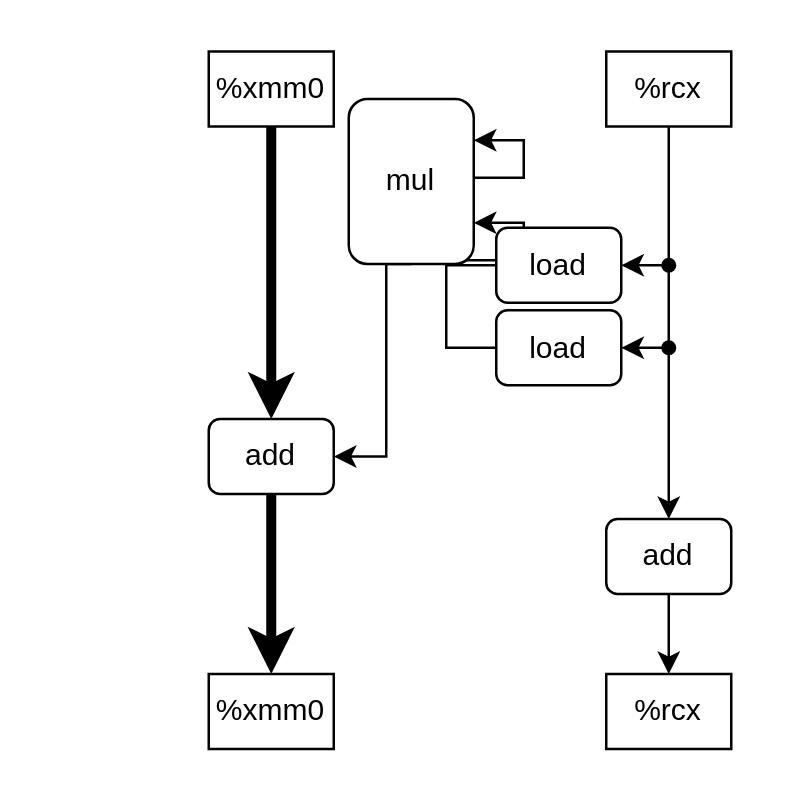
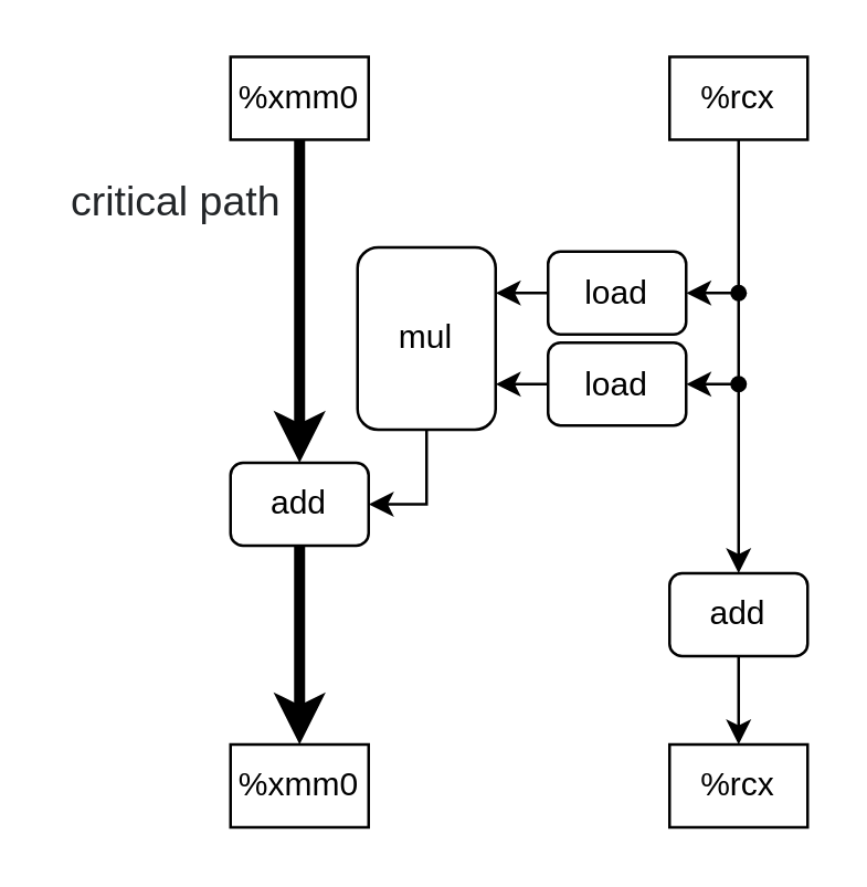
  <mxCell id="0" />
  <mxCell id="1" parent="0" />
  <mxCell id="2" style="edgeStyle=orthogonalEdgeStyle;rounded=0;orthogonalLoop=1;jettySize=auto;html=1;exitX=0.5;exitY=1;exitDx=0;exitDy=0;entryX=0.5;entryY=0;entryDx=0;entryDy=0;strokeWidth=4;" parent="1" source="3" target="14" edge="1"><mxGeometry relative="1" as="geometry" /></mxCell>
  <mxCell id="3" value="%xmm0" style="rounded=0;whiteSpace=wrap;html=1;" parent="1" vertex="1"><mxGeometry x="83" y="20" width="50" height="30" as="geometry" /></mxCell>
  <mxCell id="4" value="%rcx" style="rounded=0;whiteSpace=wrap;html=1;" parent="1" vertex="1"><mxGeometry x="242" y="20" width="50" height="30" as="geometry" /></mxCell>
  <mxCell id="5" style="edgeStyle=orthogonalEdgeStyle;rounded=0;orthogonalLoop=1;jettySize=auto;html=1;exitX=0;exitY=0.5;exitDx=0;exitDy=0;entryX=1;entryY=0.75;entryDx=0;entryDy=0;" edge="1" parent="1" source="6" target="10"><mxGeometry relative="1" as="geometry" /></mxCell>
  <mxCell id="6" value="load" style="rounded=1;whiteSpace=wrap;html=1;" parent="1" vertex="1"><mxGeometry x="198" y="123.5" width="50" height="30" as="geometry" /></mxCell>
  <mxCell id="7" style="edgeStyle=orthogonalEdgeStyle;rounded=0;orthogonalLoop=1;jettySize=auto;html=1;exitX=0;exitY=0.5;exitDx=0;exitDy=0;entryX=1;entryY=0.25;entryDx=0;entryDy=0;" edge="1" parent="1" source="8" target="10"><mxGeometry relative="1" as="geometry" /></mxCell>
  <mxCell id="8" value="load" style="rounded=1;whiteSpace=wrap;html=1;" parent="1" vertex="1"><mxGeometry x="198" y="90.5" width="50" height="30" as="geometry" /></mxCell>
  <mxCell id="9" style="edgeStyle=orthogonalEdgeStyle;rounded=0;orthogonalLoop=1;jettySize=auto;html=1;exitX=0.5;exitY=1;exitDx=0;exitDy=0;entryX=1;entryY=0.5;entryDx=0;entryDy=0;" edge="1" parent="1" source="10" target="14"><mxGeometry relative="1" as="geometry"><Array as="points"><mxPoint x="154" y="182" /></Array></mxGeometry></mxCell>
- <mxCell id="10" value="mul" style="rounded=1;whiteSpace=wrap;html=1;" parent="1" vertex="1"><mxGeometry x="139" y="39" width="50" height="66" as="geometry" /></mxCell>
+ <mxCell id="10" value="mul" style="rounded=1;whiteSpace=wrap;html=1;" parent="1" vertex="1"><mxGeometry x="129" y="89" width="50" height="66" as="geometry" /></mxCell>
  <mxCell id="11" style="edgeStyle=orthogonalEdgeStyle;rounded=0;orthogonalLoop=1;jettySize=auto;html=1;exitX=0.5;exitY=1;exitDx=0;exitDy=0;entryX=0.5;entryY=0;entryDx=0;entryDy=0;" edge="1" parent="1" source="12" target="16"><mxGeometry relative="1" as="geometry" /></mxCell>
  <mxCell id="12" value="add" style="rounded=1;whiteSpace=wrap;html=1;" parent="1" vertex="1"><mxGeometry x="242" y="207" width="50" height="30" as="geometry" /></mxCell>
  <mxCell id="13" style="edgeStyle=orthogonalEdgeStyle;rounded=0;orthogonalLoop=1;jettySize=auto;html=1;exitX=0.5;exitY=1;exitDx=0;exitDy=0;entryX=0.5;entryY=0;entryDx=0;entryDy=0;strokeWidth=4;" parent="1" source="14" target="15" edge="1"><mxGeometry relative="1" as="geometry" /></mxCell>
  <mxCell id="14" value="add" style="rounded=1;whiteSpace=wrap;html=1;" parent="1" vertex="1"><mxGeometry x="83" y="167" width="50" height="30" as="geometry" /></mxCell>
  <mxCell id="15" value="%xmm0" style="rounded=0;whiteSpace=wrap;html=1;" parent="1" vertex="1"><mxGeometry x="83" y="269" width="50" height="30" as="geometry" /></mxCell>
  <mxCell id="16" value="%rcx" style="rounded=0;whiteSpace=wrap;html=1;" parent="1" vertex="1"><mxGeometry x="242" y="269" width="50" height="30" as="geometry" /></mxCell>
  <mxCell id="17" value="" style="shape=waypoint;sketch=0;fillStyle=solid;size=6;pointerEvents=1;points=[];fillColor=none;resizable=0;rotatable=0;perimeter=centerPerimeter;snapToPoint=1;" parent="1" vertex="1"><mxGeometry x="247" y="85.5" width="40" height="40" as="geometry" /></mxCell>
  <mxCell id="18" value="" style="edgeStyle=orthogonalEdgeStyle;rounded=0;orthogonalLoop=1;jettySize=auto;html=1;exitX=0.5;exitY=1;exitDx=0;exitDy=0;entryDx=0;entryDy=0;endArrow=none;" parent="1" source="4" target="17" edge="1"><mxGeometry relative="1" as="geometry"><mxPoint x="267" y="50" as="sourcePoint" /><mxPoint x="267" y="380" as="targetPoint" /></mxGeometry></mxCell>
  <mxCell id="19" value="" style="shape=waypoint;sketch=0;fillStyle=solid;size=6;pointerEvents=1;points=[];fillColor=none;resizable=0;rotatable=0;perimeter=centerPerimeter;snapToPoint=1;" parent="1" vertex="1"><mxGeometry x="247" y="118.5" width="40" height="40" as="geometry" /></mxCell>
  <mxCell id="20" value="" style="edgeStyle=orthogonalEdgeStyle;rounded=0;orthogonalLoop=1;jettySize=auto;html=1;exitDx=0;exitDy=0;entryDx=0;entryDy=0;startArrow=none;exitX=0.3;exitY=1.025;exitPerimeter=0;endArrow=none;" parent="1" source="17" target="19" edge="1"><mxGeometry relative="1" as="geometry"><mxPoint x="330" y="113" as="sourcePoint" /><mxPoint x="330" y="389" as="targetPoint" /></mxGeometry></mxCell>
  <mxCell id="21" value="" style="endArrow=classic;html=1;rounded=0;exitX=0.4;exitY=0.563;exitDx=0;exitDy=0;exitPerimeter=0;" edge="1" parent="1" source="17" target="8"><mxGeometry width="50" height="50" relative="1" as="geometry"><mxPoint x="280" y="288" as="sourcePoint" /><mxPoint x="330" y="238" as="targetPoint" /></mxGeometry></mxCell>
  <mxCell id="22" style="edgeStyle=orthogonalEdgeStyle;rounded=0;orthogonalLoop=1;jettySize=auto;html=1;exitX=0.475;exitY=0.563;exitDx=0;exitDy=0;entryX=1;entryY=0.5;entryDx=0;entryDy=0;exitPerimeter=0;" edge="1" parent="1" source="19" target="6"><mxGeometry relative="1" as="geometry"><mxPoint x="277" y="247" as="sourcePoint" /><mxPoint x="277" y="279" as="targetPoint" /></mxGeometry></mxCell>
  <mxCell id="23" style="edgeStyle=orthogonalEdgeStyle;rounded=0;orthogonalLoop=1;jettySize=auto;html=1;entryX=0.5;entryY=0;entryDx=0;entryDy=0;" edge="1" parent="1" source="19" target="12"><mxGeometry relative="1" as="geometry"><mxPoint x="287" y="257" as="sourcePoint" /><mxPoint x="326" y="188" as="targetPoint" /></mxGeometry></mxCell>
+ <mxCell id="24" value="&lt;span style=&quot;color: rgb(35 , 38 , 41) ; font-family: , &amp;#34;blinkmacsystemfont&amp;#34; , &amp;#34;segoe ui adjusted&amp;#34; , &amp;#34;segoe ui&amp;#34; , &amp;#34;liberation sans&amp;#34; , sans-serif ; font-size: 15px ; text-align: left ; background-color: rgb(255 , 255 , 255)&quot;&gt;critical path&lt;/span&gt;" style="text;html=1;align=center;verticalAlign=middle;resizable=0;points=[];autosize=1;strokeColor=none;fillColor=none;" vertex="1" parent="1"><mxGeometry x="20" y="62" width="86" height="19" as="geometry" /></mxCell>
